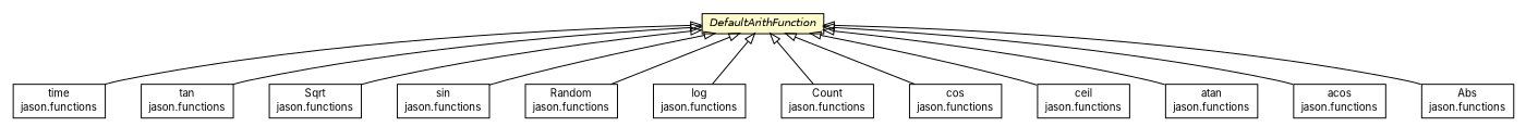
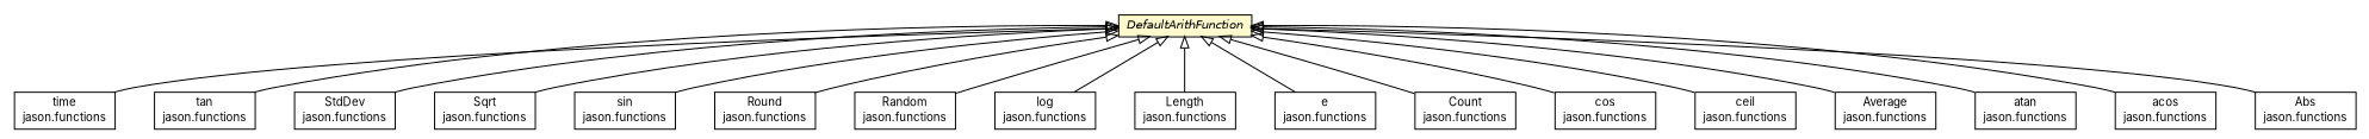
  digraph {
    fontname=Inter
    nodesep=0.25
    ranksep=0.5
    node [fontcolor=black fontname=Inter fontsize=10.0 shape=plaintext]
    edge [arrowtail=empty dir=back fontname=Inter fontsize=10 headport=p labelfontname=Helvetica labelfontsize=10 tailport=p]
    n1 [label=<<table title="jason.asSemantics.DefaultArithFunction" border="0" cellborder="1" cellspacing="0" cellpadding="2" port="p" bgcolor="lemonChiffon" href="./DefaultArithFunction.html"> 		<tr><td><table border="0" cellspacing="0" cellpadding="1"> <tr><td align="center" balign="center"><font face="Helvetica-Oblique"> DefaultArithFunction </font></td></tr> 		</table></td></tr> 		</table>>]
    n2 [label=<<table title="jason.functions.time" border="0" cellborder="1" cellspacing="0" cellpadding="2" port="p" href="../functions/time.html"> 		<tr><td><table border="0" cellspacing="0" cellpadding="1"> <tr><td align="center" balign="center"> time </td></tr> <tr><td align="center" balign="center"> jason.functions </td></tr> 		</table></td></tr> 		</table>>]
    n3 [label=<<table title="jason.functions.tan" border="0" cellborder="1" cellspacing="0" cellpadding="2" port="p" href="../functions/tan.html"> 		<tr><td><table border="0" cellspacing="0" cellpadding="1"> <tr><td align="center" balign="center"> tan </td></tr> <tr><td align="center" balign="center"> jason.functions </td></tr> 		</table></td></tr> 		</table>>]
+   n4 [label=<<table title="jason.functions.StdDev" border="0" cellborder="1" cellspacing="0" cellpadding="2" port="p" href="../functions/StdDev.html"> 		<tr><td><table border="0" cellspacing="0" cellpadding="1"> <tr><td align="center" balign="center"> StdDev </td></tr> <tr><td align="center" balign="center"> jason.functions </td></tr> 		</table></td></tr> 		</table>>]
    n5 [label=<<table title="jason.functions.Sqrt" border="0" cellborder="1" cellspacing="0" cellpadding="2" port="p" href="../functions/Sqrt.html"> 		<tr><td><table border="0" cellspacing="0" cellpadding="1"> <tr><td align="center" balign="center"> Sqrt </td></tr> <tr><td align="center" balign="center"> jason.functions </td></tr> 		</table></td></tr> 		</table>>]
    n6 [label=<<table title="jason.functions.sin" border="0" cellborder="1" cellspacing="0" cellpadding="2" port="p" href="../functions/sin.html"> 		<tr><td><table border="0" cellspacing="0" cellpadding="1"> <tr><td align="center" balign="center"> sin </td></tr> <tr><td align="center" balign="center"> jason.functions </td></tr> 		</table></td></tr> 		</table>>]
+   n7 [label=<<table title="jason.functions.Round" border="0" cellborder="1" cellspacing="0" cellpadding="2" port="p" href="../functions/Round.html"> 		<tr><td><table border="0" cellspacing="0" cellpadding="1"> <tr><td align="center" balign="center"> Round </td></tr> <tr><td align="center" balign="center"> jason.functions </td></tr> 		</table></td></tr> 		</table>>]
    n8 [label=<<table title="jason.functions.Random" border="0" cellborder="1" cellspacing="0" cellpadding="2" port="p" href="../functions/Random.html"> 		<tr><td><table border="0" cellspacing="0" cellpadding="1"> <tr><td align="center" balign="center"> Random </td></tr> <tr><td align="center" balign="center"> jason.functions </td></tr> 		</table></td></tr> 		</table>>]
    n9 [label=<<table title="jason.functions.log" border="0" cellborder="1" cellspacing="0" cellpadding="2" port="p" href="../functions/log.html"> 		<tr><td><table border="0" cellspacing="0" cellpadding="1"> <tr><td align="center" balign="center"> log </td></tr> <tr><td align="center" balign="center"> jason.functions </td></tr> 		</table></td></tr> 		</table>>]
+   n10 [label=<<table title="jason.functions.Length" border="0" cellborder="1" cellspacing="0" cellpadding="2" port="p" href="../functions/Length.html"> 		<tr><td><table border="0" cellspacing="0" cellpadding="1"> <tr><td align="center" balign="center"> Length </td></tr> <tr><td align="center" balign="center"> jason.functions </td></tr> 		</table></td></tr> 		</table>>]
+   n11 [label=<<table title="jason.functions.e" border="0" cellborder="1" cellspacing="0" cellpadding="2" port="p" href="../functions/e.html"> 		<tr><td><table border="0" cellspacing="0" cellpadding="1"> <tr><td align="center" balign="center"> e </td></tr> <tr><td align="center" balign="center"> jason.functions </td></tr> 		</table></td></tr> 		</table>>]
    n12 [label=<<table title="jason.functions.Count" border="0" cellborder="1" cellspacing="0" cellpadding="2" port="p" href="../functions/Count.html"> 		<tr><td><table border="0" cellspacing="0" cellpadding="1"> <tr><td align="center" balign="center"> Count </td></tr> <tr><td align="center" balign="center"> jason.functions </td></tr> 		</table></td></tr> 		</table>>]
    n13 [label=<<table title="jason.functions.cos" border="0" cellborder="1" cellspacing="0" cellpadding="2" port="p" href="../functions/cos.html"> 		<tr><td><table border="0" cellspacing="0" cellpadding="1"> <tr><td align="center" balign="center"> cos </td></tr> <tr><td align="center" balign="center"> jason.functions </td></tr> 		</table></td></tr> 		</table>>]
    n14 [label=<<table title="jason.functions.ceil" border="0" cellborder="1" cellspacing="0" cellpadding="2" port="p" href="../functions/ceil.html"> 		<tr><td><table border="0" cellspacing="0" cellpadding="1"> <tr><td align="center" balign="center"> ceil </td></tr> <tr><td align="center" balign="center"> jason.functions </td></tr> 		</table></td></tr> 		</table>>]
+   n15 [label=<<table title="jason.functions.Average" border="0" cellborder="1" cellspacing="0" cellpadding="2" port="p" href="../functions/Average.html"> 		<tr><td><table border="0" cellspacing="0" cellpadding="1"> <tr><td align="center" balign="center"> Average </td></tr> <tr><td align="center" balign="center"> jason.functions </td></tr> 		</table></td></tr> 		</table>>]
    n16 [label=<<table title="jason.functions.atan" border="0" cellborder="1" cellspacing="0" cellpadding="2" port="p" href="../functions/atan.html"> 		<tr><td><table border="0" cellspacing="0" cellpadding="1"> <tr><td align="center" balign="center"> atan </td></tr> <tr><td align="center" balign="center"> jason.functions </td></tr> 		</table></td></tr> 		</table>>]
    n17 [label=<<table title="jason.functions.acos" border="0" cellborder="1" cellspacing="0" cellpadding="2" port="p" href="../functions/acos.html"> 		<tr><td><table border="0" cellspacing="0" cellpadding="1"> <tr><td align="center" balign="center"> acos </td></tr> <tr><td align="center" balign="center"> jason.functions </td></tr> 		</table></td></tr> 		</table>>]
    n18 [label=<<table title="jason.functions.Abs" border="0" cellborder="1" cellspacing="0" cellpadding="2" port="p" href="../functions/Abs.html"> 		<tr><td><table border="0" cellspacing="0" cellpadding="1"> <tr><td align="center" balign="center"> Abs </td></tr> <tr><td align="center" balign="center"> jason.functions </td></tr> 		</table></td></tr> 		</table>>]
    n1 -> n2
    n1 -> n3
+   n1 -> n4
    n1 -> n5
    n1 -> n6
+   n1 -> n7
    n1 -> n8
    n1 -> n9
+   n1 -> n10
+   n1 -> n11
    n1 -> n12
    n1 -> n13
    n1 -> n14
+   n1 -> n15
    n1 -> n16
    n1 -> n17
    n1 -> n18
  }
